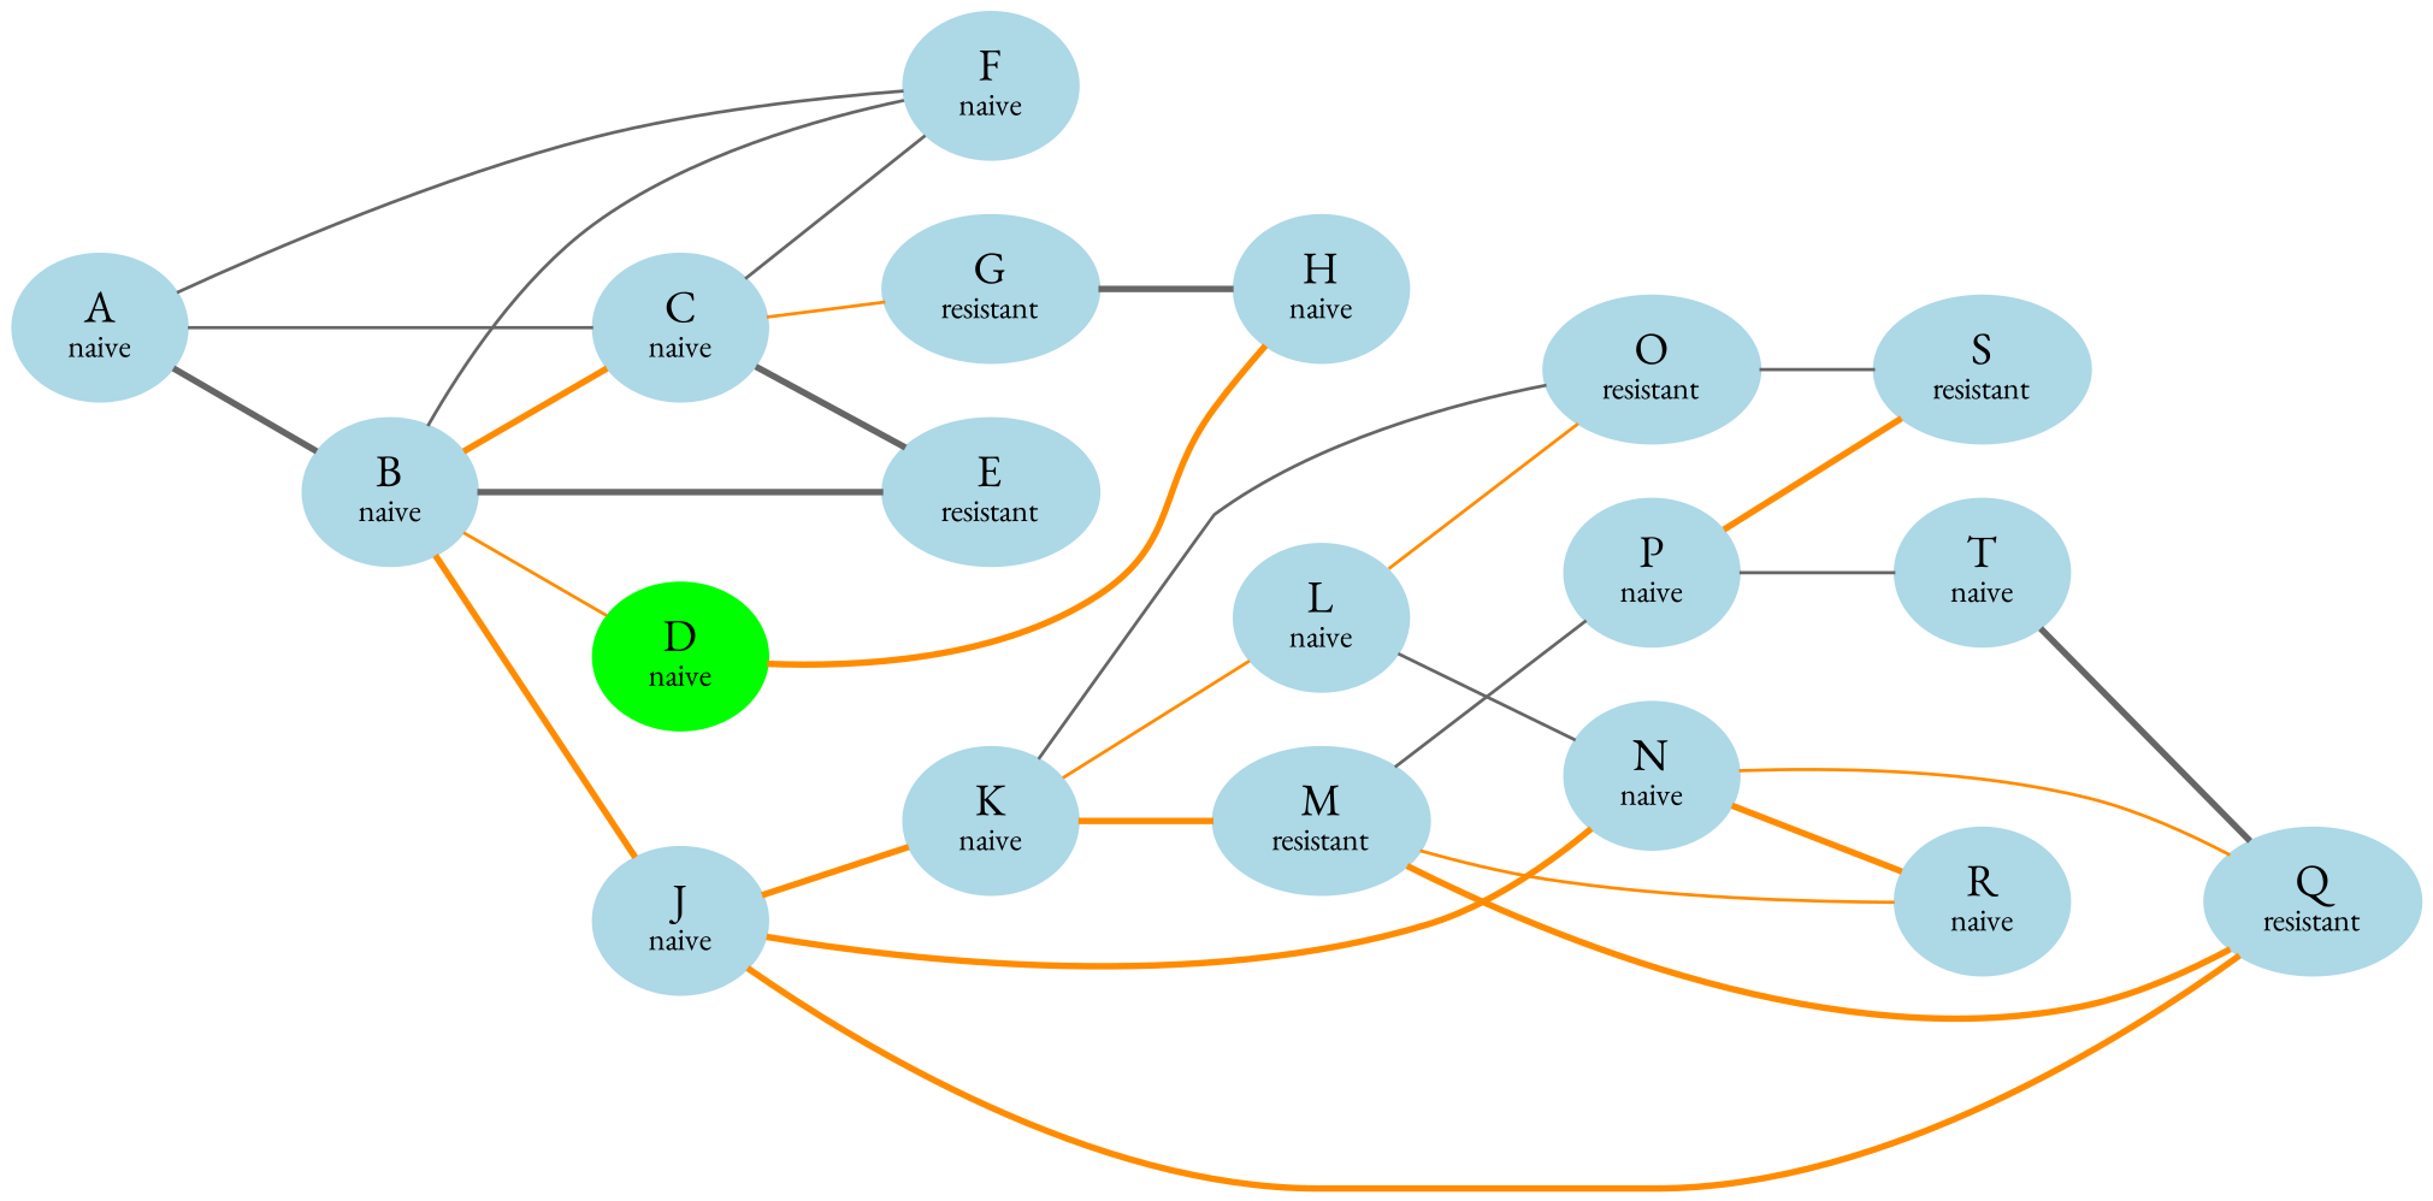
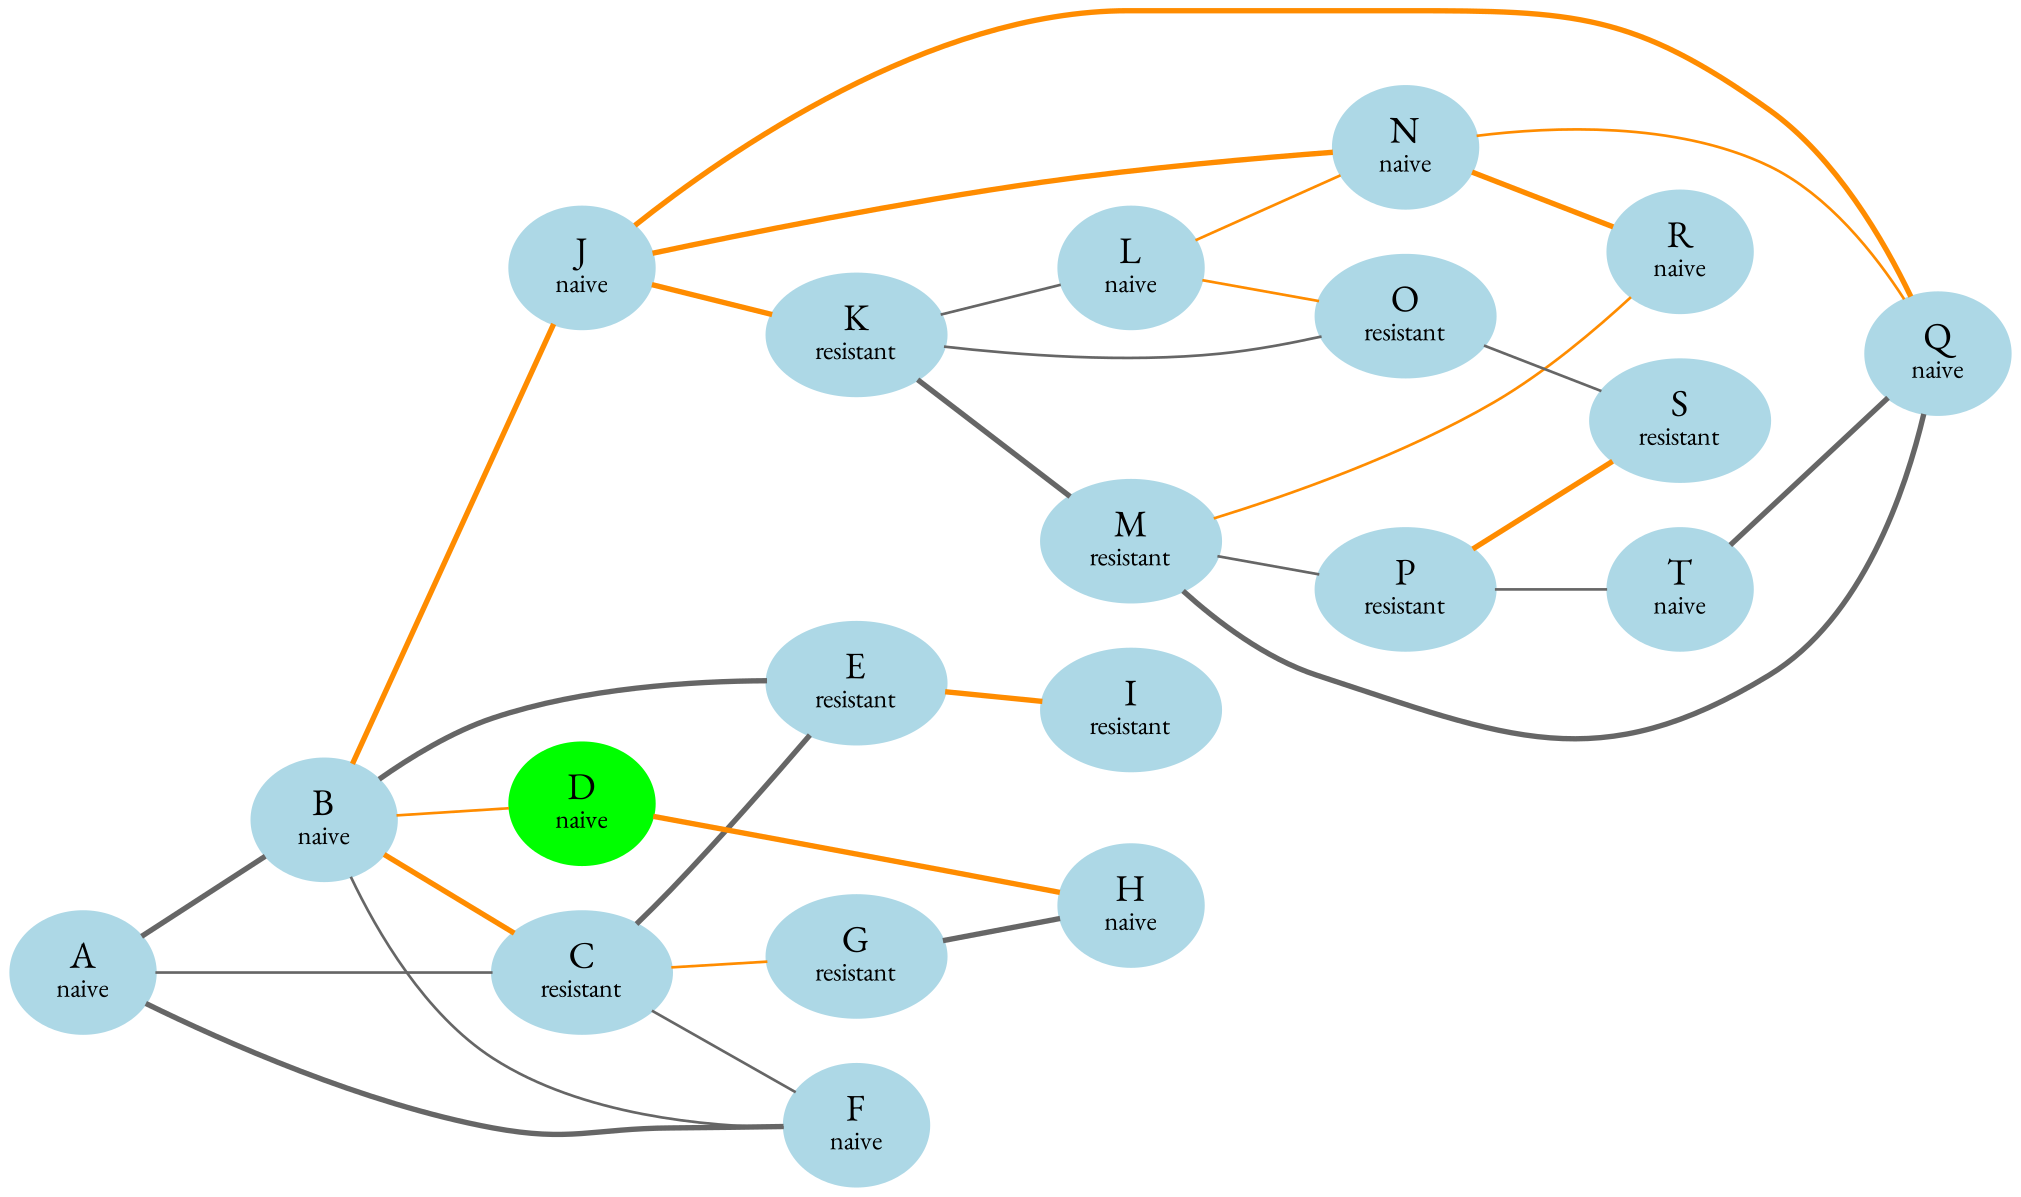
  graph {
    fontname="EB Garamond"
    rankdir=LR
    node [color=lightblue fontname="EB Garamond" style=filled]
    edge [color=darkorange fontname="EB Garamond" style=bold]
    n1 [label=<A<BR /><FONT POINT-SIZE="10">naive</FONT>>]
    n2 [label=<B<BR /><FONT POINT-SIZE="10">naive</FONT>>]
-   n3 [label=<C<BR /><FONT POINT-SIZE="10">naive</FONT>>]
+   n3 [label=<C<BR /><FONT POINT-SIZE="10">resistant</FONT>>]
    n4 [label=<F<BR /><FONT POINT-SIZE="10">naive</FONT>>]
    n5 [label=<J<BR /><FONT POINT-SIZE="10">naive</FONT>>]
    n6 [color=green label=<D<BR /><FONT POINT-SIZE="10">naive</FONT>>]
    n7 [label=<E<BR /><FONT POINT-SIZE="10">resistant</FONT>>]
    n8 [label=<G<BR /><FONT POINT-SIZE="10">resistant</FONT>>]
-   n9 [label=<K<BR /><FONT POINT-SIZE="10">naive</FONT>>]
+   n9 [label=<K<BR /><FONT POINT-SIZE="10">resistant</FONT>>]
    n10 [label=<N<BR /><FONT POINT-SIZE="10">naive</FONT>>]
-   n11 [label=<Q<BR /><FONT POINT-SIZE="10">resistant</FONT>>]
+   n11 [label=<Q<BR /><FONT POINT-SIZE="10">naive</FONT>>]
    n12 [label=<H<BR /><FONT POINT-SIZE="10">naive</FONT>>]
+   n13 [label=<I<BR /><FONT POINT-SIZE="10">resistant</FONT>>]
    n14 [label=<L<BR /><FONT POINT-SIZE="10">naive</FONT>>]
    n15 [label=<M<BR /><FONT POINT-SIZE="10">resistant</FONT>>]
    n16 [label=<O<BR /><FONT POINT-SIZE="10">resistant</FONT>>]
    n17 [label=<R<BR /><FONT POINT-SIZE="10">naive</FONT>>]
-   n18 [label=<P<BR /><FONT POINT-SIZE="10">naive</FONT>>]
+   n18 [label=<P<BR /><FONT POINT-SIZE="10">resistant</FONT>>]
    n19 [label=<S<BR /><FONT POINT-SIZE="10">resistant</FONT>>]
    n20 [label=<T<BR /><FONT POINT-SIZE="10">naive</FONT>>]
    n1 -- n2 [color=gray40]
    n1 -- n3 [color=gray40 style=solid]
-   n1 -- n4 [color=gray40 style=solid]
+   n1 -- n4 [color=gray40]
    n2 -- n3
    n2 -- n4 [color=gray40 style=solid]
    n2 -- n5
    n2 -- n6 [style=solid]
    n2 -- n7 [color=gray40]
    n3 -- n4 [color=gray40 style=solid]
    n3 -- n7 [color=gray40]
    n3 -- n8 [style=solid]
    n5 -- n9
    n5 -- n10
    n5 -- n11
    n6 -- n12
+   n7 -- n13
    n8 -- n12 [color=gray40]
-   n9 -- n14 [style=solid]
-   n9 -- n15
+   n9 -- n14 [color=gray40 style=solid]
+   n9 -- n15 [color=gray40]
    n9 -- n16 [color=gray40 style=solid]
    n10 -- n11 [style=solid]
    n10 -- n17
-   n14 -- n10 [color=gray40 style=solid]
+   n14 -- n10 [style=solid]
    n14 -- n16 [style=solid]
-   n15 -- n11
+   n15 -- n11 [color=gray40]
    n15 -- n17 [style=solid]
    n15 -- n18 [color=gray40 style=solid]
    n16 -- n19 [color=gray40 style=solid]
    n18 -- n19
    n18 -- n20 [color=gray40 style=solid]
    n20 -- n11 [color=gray40]
  }
